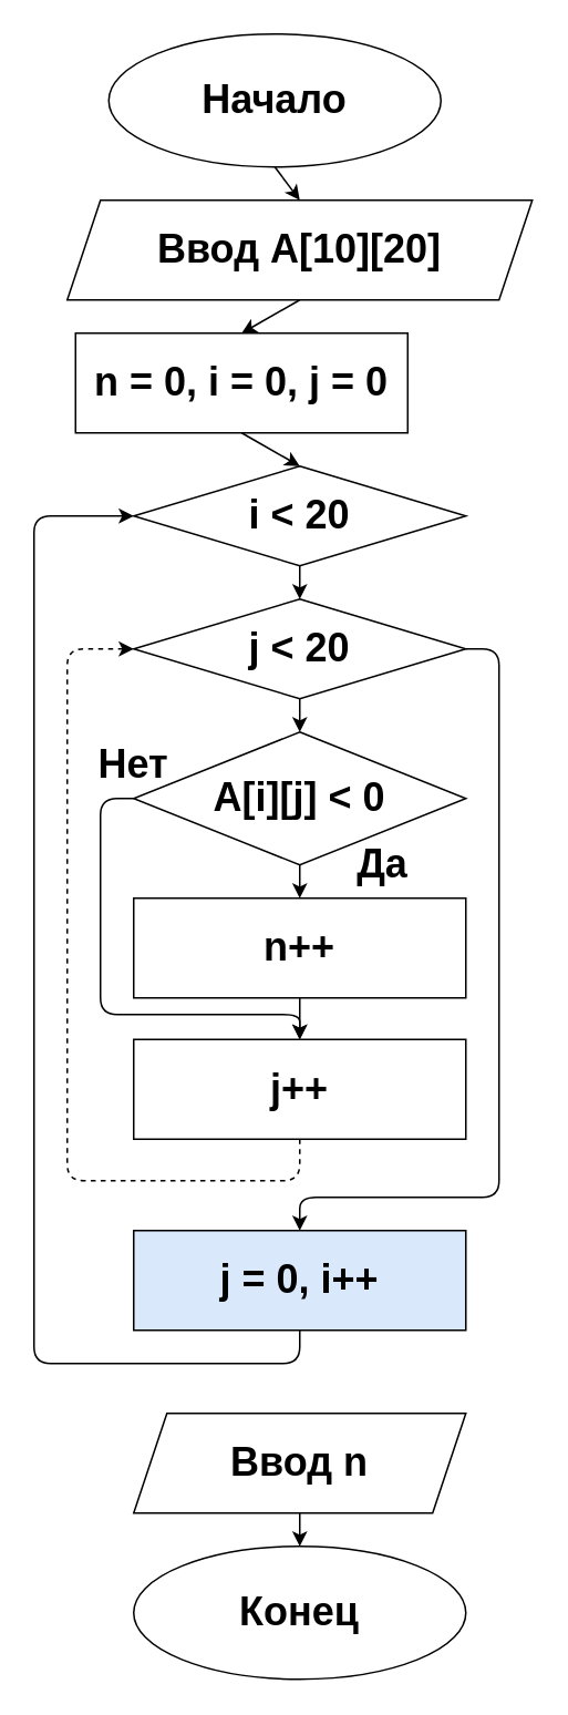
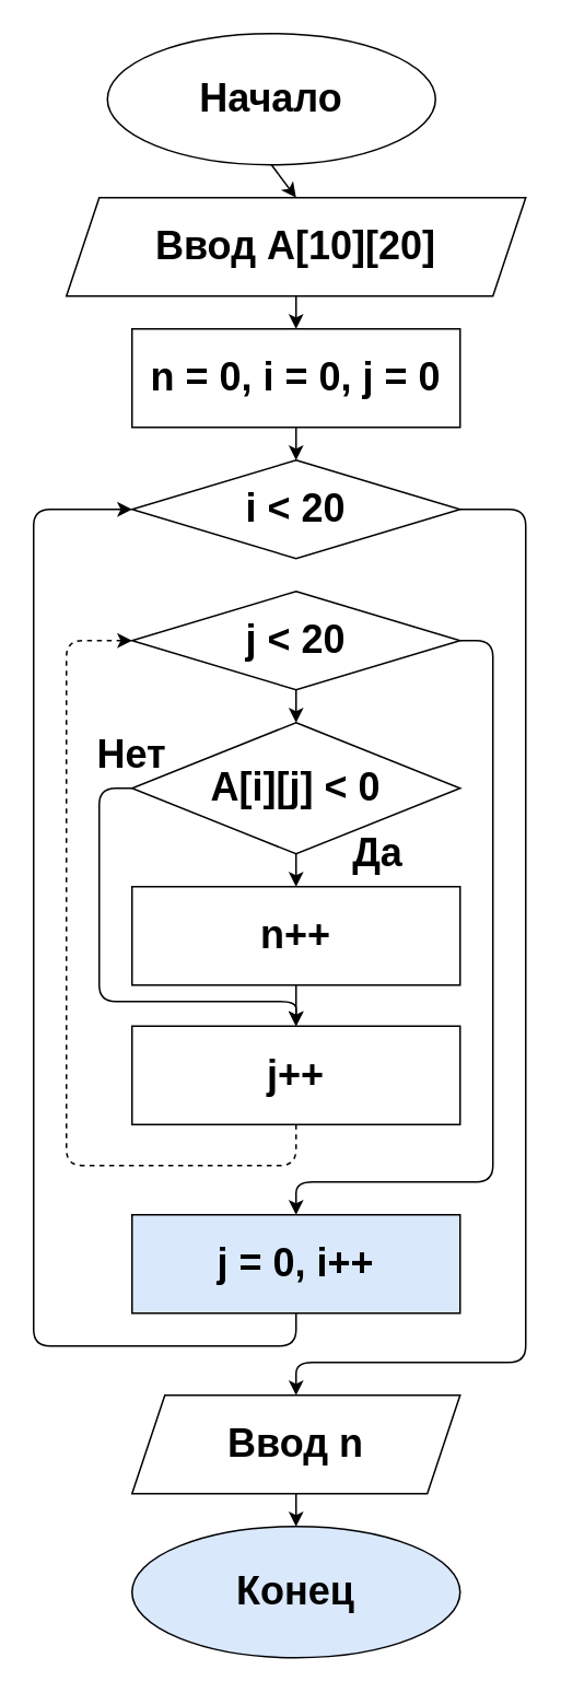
  <mxCell id="0" />
  <mxCell id="1" parent="0" />
  <mxCell id="2" value="&lt;h1&gt;Начало&lt;/h1&gt;" style="ellipse;whiteSpace=wrap;html=1;" vertex="1" parent="1"><mxGeometry x="65" y="20" width="200" height="80" as="geometry" /></mxCell>
  <mxCell id="3" value="&lt;h1&gt;Ввод A[10][20]&lt;/h1&gt;" style="shape=parallelogram;perimeter=parallelogramPerimeter;whiteSpace=wrap;html=1;fixedSize=1;" vertex="1" parent="1"><mxGeometry x="40" y="120" width="280" height="60" as="geometry" /></mxCell>
  <mxCell id="4" value="" style="endArrow=classic;html=1;exitX=0.5;exitY=1;exitDx=0;exitDy=0;entryX=0.5;entryY=0;entryDx=0;entryDy=0;" edge="1" parent="1" source="2" target="3"><mxGeometry width="50" height="50" relative="1" as="geometry"><mxPoint x="160" y="370" as="sourcePoint" /><mxPoint x="210" y="320" as="targetPoint" /></mxGeometry></mxCell>
  <mxCell id="5" value="" style="endArrow=classic;html=1;exitX=0.5;exitY=1;exitDx=0;exitDy=0;entryX=0.5;entryY=0;entryDx=0;entryDy=0;" edge="1" parent="1" source="3" target="17"><mxGeometry width="50" height="50" relative="1" as="geometry"><mxPoint x="160" y="320" as="sourcePoint" /><mxPoint x="180" y="200" as="targetPoint" /></mxGeometry></mxCell>
- <mxCell id="6" value="" style="endArrow=classic;html=1;exitX=0.5;exitY=1;exitDx=0;exitDy=0;entryX=0.5;entryY=0;entryDx=0;entryDy=0;" edge="1" parent="1" source="15" target="14"><mxGeometry width="50" height="50" relative="1" as="geometry"><mxPoint x="180" y="340" as="sourcePoint" /><mxPoint x="180" y="360" as="targetPoint" /></mxGeometry></mxCell>
  <mxCell id="7" value="" style="endArrow=classic;html=1;exitX=0.5;exitY=1;exitDx=0;exitDy=0;" edge="1" parent="1" source="14" target="8"><mxGeometry width="50" height="50" relative="1" as="geometry"><mxPoint x="180" y="420" as="sourcePoint" /><mxPoint x="180" y="560" as="targetPoint" /></mxGeometry></mxCell>
  <mxCell id="8" value="&lt;h1&gt;A[i][j] &amp;lt; 0&lt;/h1&gt;" style="rhombus;whiteSpace=wrap;html=1;" vertex="1" parent="1"><mxGeometry x="80" y="440" width="200" height="80" as="geometry" /></mxCell>
  <mxCell id="9" value="&lt;h1&gt;n++&lt;/h1&gt;" style="rounded=0;whiteSpace=wrap;html=1;" vertex="1" parent="1"><mxGeometry x="80" y="540" width="200" height="60" as="geometry" /></mxCell>
  <mxCell id="10" value="" style="endArrow=classic;html=1;exitX=0.5;exitY=1;exitDx=0;exitDy=0;entryX=0.5;entryY=0;entryDx=0;entryDy=0;" edge="1" parent="1" source="8" target="9"><mxGeometry width="50" height="50" relative="1" as="geometry"><mxPoint x="160" y="440" as="sourcePoint" /><mxPoint x="210" y="390" as="targetPoint" /></mxGeometry></mxCell>
  <mxCell id="11" value="" style="endArrow=classic;html=1;exitX=0.5;exitY=1;exitDx=0;exitDy=0;entryX=0.5;entryY=0;entryDx=0;entryDy=0;" edge="1" parent="1" source="9" target="12"><mxGeometry width="50" height="50" relative="1" as="geometry"><mxPoint x="160" y="620" as="sourcePoint" /><mxPoint x="180" y="620" as="targetPoint" /></mxGeometry></mxCell>
  <mxCell id="12" value="&lt;h1&gt;j++&lt;/h1&gt;" style="rounded=0;whiteSpace=wrap;html=1;" vertex="1" parent="1"><mxGeometry x="80" y="625" width="200" height="60" as="geometry" /></mxCell>
  <mxCell id="13" value="" style="endArrow=classic;html=1;exitX=0.5;exitY=1;exitDx=0;exitDy=0;entryX=0;entryY=0.5;entryDx=0;entryDy=0;dashed=1;" edge="1" parent="1" source="12" target="14"><mxGeometry width="50" height="50" relative="1" as="geometry"><mxPoint x="120" y="610" as="sourcePoint" /><mxPoint x="-20" y="550" as="targetPoint" /><Array as="points"><mxPoint x="180" y="710" /><mxPoint x="40" y="710" /><mxPoint x="40" y="390" /></Array></mxGeometry></mxCell>
  <mxCell id="14" value="&lt;h1&gt;j &amp;lt; 20&lt;/h1&gt;" style="rhombus;whiteSpace=wrap;html=1;" vertex="1" parent="1"><mxGeometry x="80" y="360" width="200" height="60" as="geometry" /></mxCell>
  <mxCell id="15" value="&lt;h1&gt;i &amp;lt; 20&lt;/h1&gt;" style="rhombus;whiteSpace=wrap;html=1;" vertex="1" parent="1"><mxGeometry x="80" y="280" width="200" height="60" as="geometry" /></mxCell>
  <mxCell id="16" value="&lt;h1&gt;j = 0, i++&lt;/h1&gt;" style="rounded=0;whiteSpace=wrap;html=1;fillColor=#dae8fc;" vertex="1" parent="1"><mxGeometry x="80" y="740" width="200" height="60" as="geometry" /></mxCell>
- <mxCell id="17" value="&lt;h1&gt;n = 0, i = 0, j = 0&lt;/h1&gt;" style="rounded=0;whiteSpace=wrap;html=1;" vertex="1" parent="1"><mxGeometry x="45" y="200" width="200" height="60" as="geometry" /></mxCell>
+ <mxCell id="17" value="&lt;h1&gt;n = 0, i = 0, j = 0&lt;/h1&gt;" style="rounded=0;whiteSpace=wrap;html=1;" vertex="1" parent="1"><mxGeometry x="80" y="200" width="200" height="60" as="geometry" /></mxCell>
  <mxCell id="18" value="" style="endArrow=classic;html=1;exitX=0.5;exitY=1;exitDx=0;exitDy=0;entryX=0.5;entryY=0;entryDx=0;entryDy=0;" edge="1" parent="1" source="17" target="15"><mxGeometry width="50" height="50" relative="1" as="geometry"><mxPoint x="190" y="190" as="sourcePoint" /><mxPoint x="190" y="210" as="targetPoint" /></mxGeometry></mxCell>
  <mxCell id="19" value="" style="endArrow=classic;html=1;exitX=1;exitY=0.5;exitDx=0;exitDy=0;entryX=0.5;entryY=0;entryDx=0;entryDy=0;" edge="1" parent="1" source="14" target="16"><mxGeometry width="50" height="50" relative="1" as="geometry"><mxPoint x="240" y="590" as="sourcePoint" /><mxPoint x="290" y="540" as="targetPoint" /><Array as="points"><mxPoint x="300" y="390" /><mxPoint x="300" y="720" /><mxPoint x="180" y="720" /></Array></mxGeometry></mxCell>
  <mxCell id="20" value="" style="endArrow=classic;html=1;exitX=0.5;exitY=1;exitDx=0;exitDy=0;entryX=0;entryY=0.5;entryDx=0;entryDy=0;" edge="1" parent="1" source="16" target="15"><mxGeometry width="50" height="50" relative="1" as="geometry"><mxPoint x="80" y="630" as="sourcePoint" /><mxPoint x="130" y="580" as="targetPoint" /><Array as="points"><mxPoint x="180" y="820" /><mxPoint x="20" y="820" /><mxPoint x="20" y="310" /></Array></mxGeometry></mxCell>
  <mxCell id="21" value="&lt;h1&gt;Ввод n&lt;/h1&gt;" style="shape=parallelogram;perimeter=parallelogramPerimeter;whiteSpace=wrap;html=1;fixedSize=1;" vertex="1" parent="1"><mxGeometry x="80" y="850" width="200" height="60" as="geometry" /></mxCell>
- <mxCell id="23" value="&lt;h1&gt;Конец&lt;/h1&gt;" style="ellipse;whiteSpace=wrap;html=1;" vertex="1" parent="1"><mxGeometry x="80" y="930" width="200" height="80" as="geometry" /></mxCell>
+ <mxCell id="22" value="" style="endArrow=classic;html=1;exitX=1;exitY=0.5;exitDx=0;exitDy=0;entryX=0.5;entryY=0;entryDx=0;entryDy=0;" edge="1" parent="1" source="15" target="21"><mxGeometry width="50" height="50" relative="1" as="geometry"><mxPoint x="170" y="570" as="sourcePoint" /><mxPoint x="220" y="520" as="targetPoint" /><Array as="points"><mxPoint x="320" y="310" /><mxPoint x="320" y="830" /><mxPoint x="180" y="830" /></Array></mxGeometry></mxCell>
+ <mxCell id="23" value="&lt;h1&gt;Конец&lt;/h1&gt;" style="ellipse;whiteSpace=wrap;html=1;fillColor=#dae8fc;" vertex="1" parent="1"><mxGeometry x="80" y="930" width="200" height="80" as="geometry" /></mxCell>
  <mxCell id="24" value="" style="endArrow=classic;html=1;exitX=0.5;exitY=1;exitDx=0;exitDy=0;entryX=0.5;entryY=0;entryDx=0;entryDy=0;" edge="1" parent="1" source="21" target="23"><mxGeometry width="50" height="50" relative="1" as="geometry"><mxPoint x="170" y="770" as="sourcePoint" /><mxPoint x="220" y="720" as="targetPoint" /></mxGeometry></mxCell>
  <mxCell id="25" value="&lt;h1&gt;Да&lt;/h1&gt;" style="text;html=1;strokeColor=none;fillColor=none;align=center;verticalAlign=middle;whiteSpace=wrap;rounded=0;" vertex="1" parent="1"><mxGeometry x="210" y="510" width="40" height="20" as="geometry" /></mxCell>
  <mxCell id="26" value="" style="endArrow=classic;html=1;exitX=0;exitY=0.5;exitDx=0;exitDy=0;entryX=0.5;entryY=0;entryDx=0;entryDy=0;" edge="1" parent="1" source="8" target="12"><mxGeometry width="50" height="50" relative="1" as="geometry"><mxPoint x="170" y="590" as="sourcePoint" /><mxPoint x="220" y="540" as="targetPoint" /><Array as="points"><mxPoint x="60" y="480" /><mxPoint x="60" y="610" /><mxPoint x="180" y="610" /></Array></mxGeometry></mxCell>
  <mxCell id="27" value="&lt;h1&gt;Нет&lt;/h1&gt;" style="text;html=1;strokeColor=none;fillColor=none;align=center;verticalAlign=middle;whiteSpace=wrap;rounded=0;" vertex="1" parent="1"><mxGeometry x="60" y="450" width="40" height="20" as="geometry" /></mxCell>
